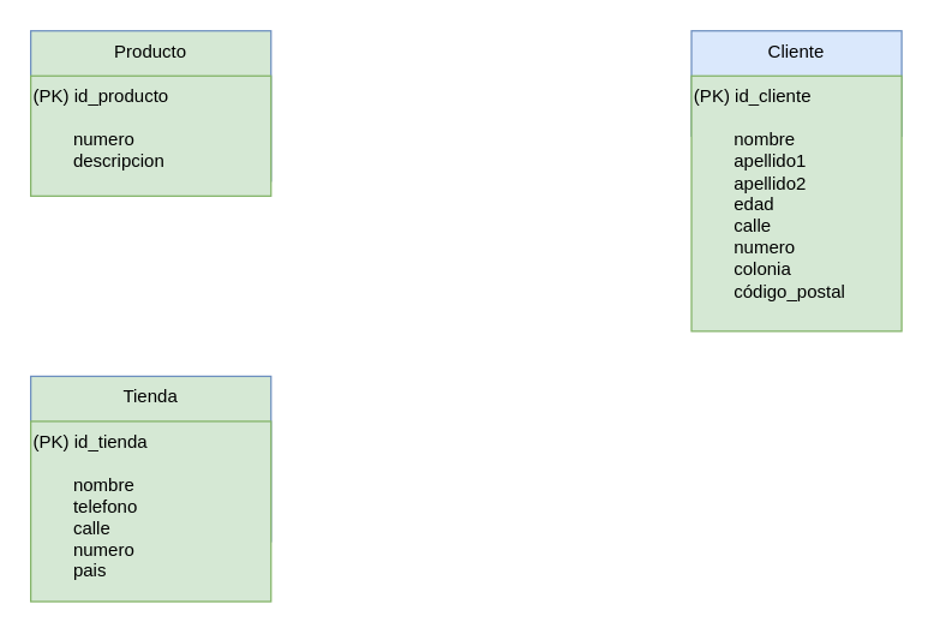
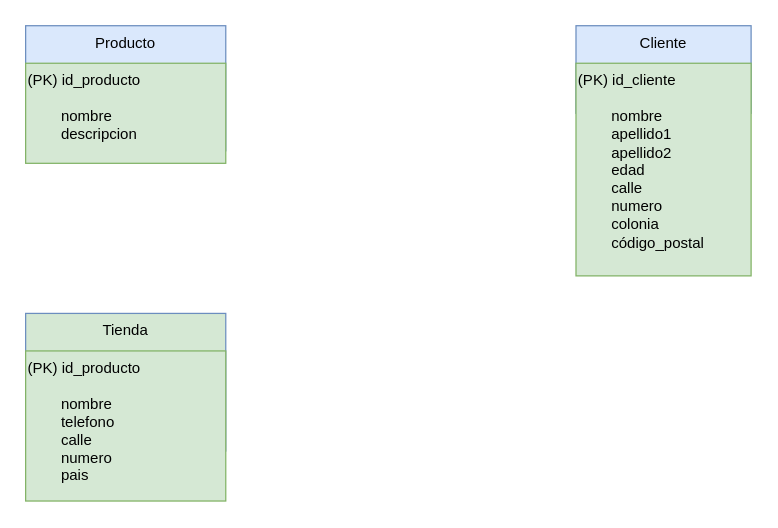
  <mxCell id="0" />
  <mxCell id="1" parent="0" />
- <mxCell id="2" value="Producto" style="rounded=0;whiteSpace=wrap;html=1;align=center;verticalAlign=top;fillColor=#d5e8d4;strokeColor=#6c8ebf;" vertex="1" parent="1"><mxGeometry x="20" y="20" width="160" height="100" as="geometry" /></mxCell>
- <mxCell id="3" value="(PK) id_producto&lt;br&gt;&lt;br&gt;&lt;span style=&quot;white-space: pre;&quot;&gt;&#09;&lt;/span&gt;numero&lt;br&gt;&lt;span style=&quot;white-space: pre;&quot;&gt;&#09;&lt;/span&gt;descripcion" style="rounded=0;whiteSpace=wrap;html=1;fillColor=#d5e8d4;strokeColor=#82b366;verticalAlign=top;align=left;" vertex="1" parent="1"><mxGeometry x="20" y="50" width="160" height="80" as="geometry" /></mxCell>
+ <mxCell id="2" value="Producto" style="rounded=0;whiteSpace=wrap;html=1;align=center;verticalAlign=top;fillColor=#dae8fc;strokeColor=#6c8ebf;" vertex="1" parent="1"><mxGeometry x="20" y="20" width="160" height="100" as="geometry" /></mxCell>
+ <mxCell id="3" value="(PK) id_producto&lt;br&gt;&lt;br&gt;&lt;span style=&quot;white-space: pre;&quot;&gt;&#09;&lt;/span&gt;nombre&lt;br&gt;&lt;span style=&quot;white-space: pre;&quot;&gt;&#09;&lt;/span&gt;descripcion" style="rounded=0;whiteSpace=wrap;html=1;fillColor=#d5e8d4;strokeColor=#82b366;verticalAlign=top;align=left;" vertex="1" parent="1"><mxGeometry x="20" y="50" width="160" height="80" as="geometry" /></mxCell>
  <mxCell id="4" value="Tienda" style="rounded=0;whiteSpace=wrap;html=1;fillColor=#d5e8d4;strokeColor=#6c8ebf;verticalAlign=top;" vertex="1" parent="1"><mxGeometry x="20" y="250" width="160" height="110" as="geometry" /></mxCell>
- <mxCell id="5" value="(PK) id_tienda&lt;br&gt;&lt;span style=&quot;white-space: pre;&quot;&gt;&#09;&lt;br&gt;&lt;/span&gt;&lt;span style=&quot;white-space: pre;&quot;&gt;&#09;nombre&lt;br&gt;&lt;/span&gt;&lt;span style=&quot;white-space: pre;&quot;&gt;&#09;telefono&lt;br&gt;&lt;/span&gt;&lt;span style=&quot;white-space: pre;&quot;&gt;&#09;calle&lt;br/&gt;&lt;span style=&quot;white-space: pre;&quot;&gt;&#09;numero&lt;br/&gt;&lt;/span&gt;&lt;span style=&quot;white-space: pre;&quot;&gt;&#09;pais&lt;/span&gt;&lt;br/&gt;&lt;/span&gt;" style="rounded=0;whiteSpace=wrap;html=1;align=left;verticalAlign=top;fillColor=#d5e8d4;strokeColor=#82b366;" vertex="1" parent="1"><mxGeometry x="20" y="280" width="160" height="120" as="geometry" /></mxCell>
+ <mxCell id="5" value="(PK) id_producto&lt;br&gt;&lt;span style=&quot;white-space: pre;&quot;&gt;&#09;&lt;br&gt;&lt;/span&gt;&lt;span style=&quot;white-space: pre;&quot;&gt;&#09;nombre&lt;br&gt;&lt;/span&gt;&lt;span style=&quot;white-space: pre;&quot;&gt;&#09;telefono&lt;br&gt;&lt;/span&gt;&lt;span style=&quot;white-space: pre;&quot;&gt;&#09;calle&lt;br/&gt;&lt;span style=&quot;white-space: pre;&quot;&gt;&#09;numero&lt;br/&gt;&lt;/span&gt;&lt;span style=&quot;white-space: pre;&quot;&gt;&#09;pais&lt;/span&gt;&lt;br/&gt;&lt;/span&gt;" style="rounded=0;whiteSpace=wrap;html=1;align=left;verticalAlign=top;fillColor=#d5e8d4;strokeColor=#82b366;" vertex="1" parent="1"><mxGeometry x="20" y="280" width="160" height="120" as="geometry" /></mxCell>
  <mxCell id="6" style="edgeStyle=orthogonalEdgeStyle;rounded=0;orthogonalLoop=1;jettySize=auto;html=1;exitX=0;exitY=1;exitDx=0;exitDy=0;" edge="1" parent="1" source="7"><mxGeometry relative="1" as="geometry"><mxPoint x="470" y="80" as="targetPoint" /></mxGeometry></mxCell>
  <mxCell id="7" value="Cliente" style="rounded=0;whiteSpace=wrap;html=1;fillColor=#dae8fc;strokeColor=#6c8ebf;verticalAlign=top;" vertex="1" parent="1"><mxGeometry x="460" y="20" width="140" height="70" as="geometry" /></mxCell>
  <mxCell id="8" value="(PK) id_cliente&lt;br&gt;&lt;span style=&quot;white-space: pre;&quot;&gt;&#09;&lt;br&gt;&lt;/span&gt;&lt;span style=&quot;white-space: pre;&quot;&gt;&#09;nombre&lt;br&gt;&lt;/span&gt;&lt;span style=&quot;white-space: pre;&quot;&gt;&#09;apellido1&lt;br&gt;&lt;/span&gt;&lt;span style=&quot;white-space: pre;&quot;&gt;&#09;apellido2&lt;br&gt;&lt;/span&gt;&lt;span style=&quot;white-space: pre;&quot;&gt;&#09;edad&lt;br&gt;&lt;/span&gt;&lt;span style=&quot;white-space: pre;&quot;&gt;&#09;calle&lt;br&gt;&lt;/span&gt;&lt;span style=&quot;white-space: pre;&quot;&gt;&#09;numero&lt;br&gt;&lt;/span&gt;&lt;span style=&quot;white-space: pre;&quot;&gt;&#09;colonia&lt;br/&gt;&lt;span style=&quot;white-space: pre;&quot;&gt;&#09;&lt;/span&gt;código_postal&lt;/span&gt;" style="rounded=0;whiteSpace=wrap;html=1;align=left;verticalAlign=top;fillColor=#d5e8d4;strokeColor=#82b366;" vertex="1" parent="1"><mxGeometry x="460" y="50" width="140" height="170" as="geometry" /></mxCell>
